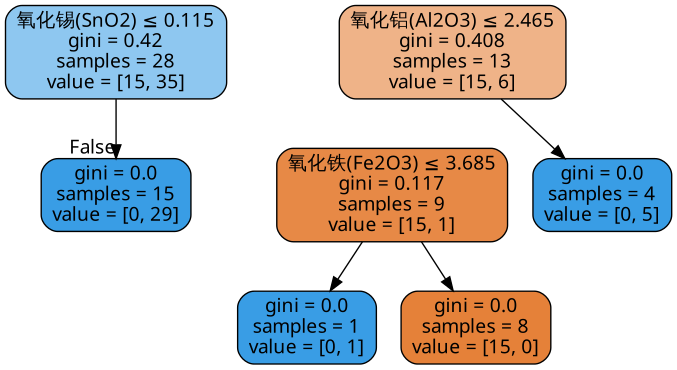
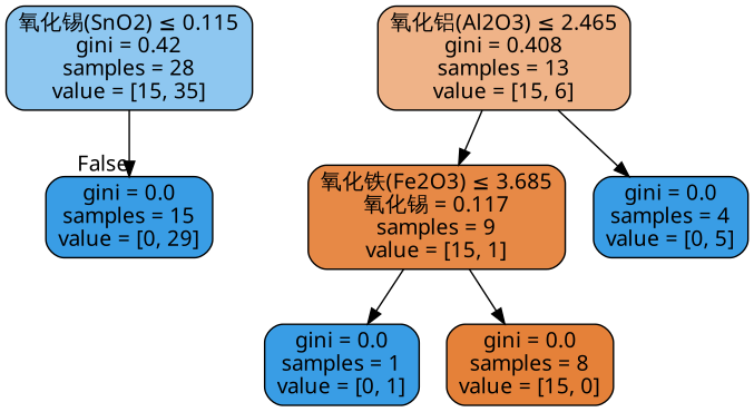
  digraph {
    node [color=black fillcolor="#399de5" fontname=DengXian shape=box style="filled, rounded"]
    edge [fontname=DengXian]
    n1 [fillcolor="#8ec7f0" label=<氧化锡(SnO2) &le; 0.115<br/>gini = 0.42<br/>samples = 28<br/>value = [15, 35]>]
    n2 [label=<gini = 0.0<br/>samples = 15<br/>value = [0, 29]>]
    n3 [fillcolor="#efb388" label=<氧化铝(Al2O3) &le; 2.465<br/>gini = 0.408<br/>samples = 13<br/>value = [15, 6]>]
-   n4 [fillcolor="#e78946" label=<氧化铁(Fe2O3) &le; 3.685<br/>gini = 0.117<br/>samples = 9<br/>value = [15, 1]>]
+   n4 [fillcolor="#e78946" label=<氧化铁(Fe2O3) &le; 3.685<br/>氧化锡 = 0.117<br/>samples = 9<br/>value = [15, 1]>]
    n5 [label=<gini = 0.0<br/>samples = 4<br/>value = [0, 5]>]
    n6 [label=<gini = 0.0<br/>samples = 1<br/>value = [0, 1]>]
    n7 [fillcolor="#e58139" label=<gini = 0.0<br/>samples = 8<br/>value = [15, 0]>]
    n1 -> n2 [headlabel=False labelangle=-45 labeldistance=2.5]
+   n3 -> n4
    n3 -> n5
    n4 -> n6
    n4 -> n7
  }
